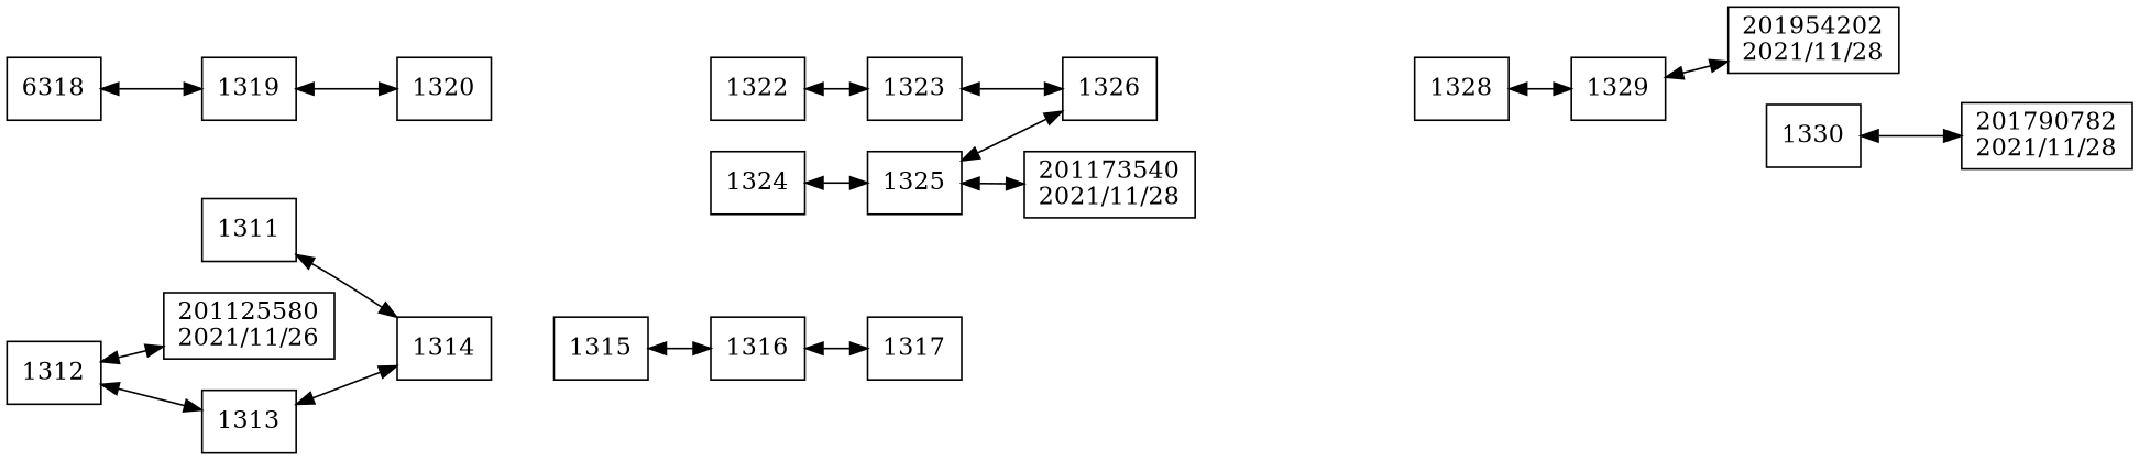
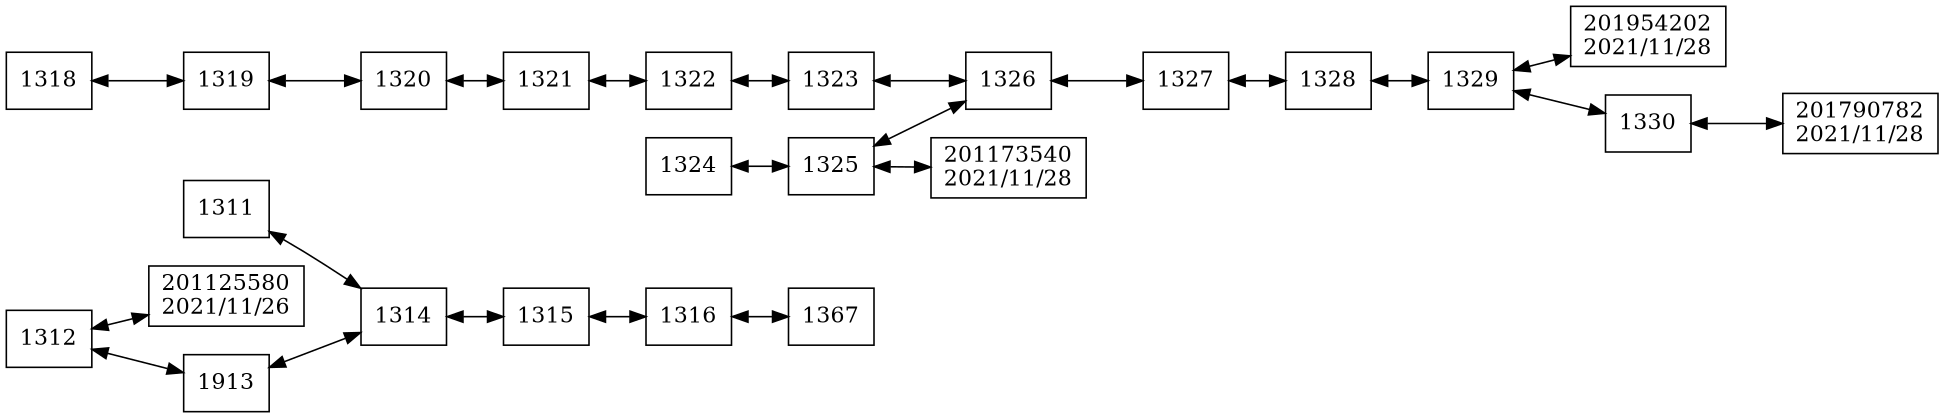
  digraph {
    compound=true
    rankdir=LR
    node [shape=box]
    edge [dir=both]
    n1 [label=1311]
    n2 [label=1314]
    n3 [label=1312]
    n4 [label="201125580\n2021/11/26"]
-   n5 [label=1313]
+   n5 [label=1913]
    n6 [label=1315]
    n7 [label=1316]
-   n8 [label=1317]
-   n9 [label=6318]
+   n8 [label=1367]
+   n9 [label=1318]
    n10 [label=1319]
    n11 [label=1320]
+   n12 [label=1321]
    n13 [label=1322]
    n14 [label=1323]
    n15 [label=1326]
    n16 [label=1324]
    n17 [label=1325]
    n18 [label="201173540\n2021/11/28"]
+   n19 [label=1327]
    n20 [label=1328]
    n21 [label=1329]
    n22 [label="201954202\n2021/11/28"]
    n23 [label=1330]
    n24 [label="201790782\n2021/11/28"]
    n1 -> n2
+   n2 -> n6
    n3 -> n4
    n3 -> n5
    n5 -> n2
    n6 -> n7
    n7 -> n8
    n9 -> n10
    n10 -> n11
+   n11 -> n12
+   n12 -> n13
    n13 -> n14
    n14 -> n15
+   n15 -> n19
    n16 -> n17
    n17 -> n15
    n17 -> n18
+   n19 -> n20
    n20 -> n21
    n21 -> n22
+   n21 -> n23
    n23 -> n24
  }
